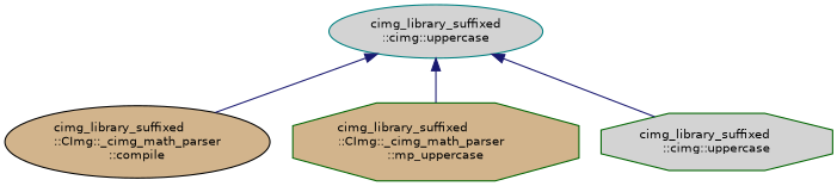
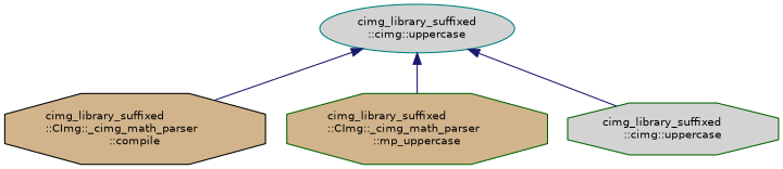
  digraph {
    rankdir=TB
    node [color=darkgreen fillcolor=lightgrey fontname=Helvetica fontsize=10 shape=ellipse style=filled]
    edge [color=midnightblue dir=back fontname=Helvetica fontsize=10 labelfontname=Helvetica labelfontsize=10 style=solid]
    n1 [color=teal fontcolor=black height=0.2 label="cimg_library_suffixed\l::cimg::uppercase" width=0.4]
-   n2 [color=black fillcolor=tan height=0.2 label="cimg_library_suffixed\l::CImg::_cimg_math_parser\l::compile" width=0.4]
+   n2 [color=black fillcolor=tan height=0.2 label="cimg_library_suffixed\l::CImg::_cimg_math_parser\l::compile" shape=octagon width=0.4]
    n3 [fillcolor=tan height=0.2 label="cimg_library_suffixed\l::CImg::_cimg_math_parser\l::mp_uppercase" shape=octagon width=0.4]
    n4 [height=0.2 label="cimg_library_suffixed\l::cimg::uppercase" shape=octagon width=0.4]
    n1 -> n2
    n1 -> n3
    n1 -> n4
  }
